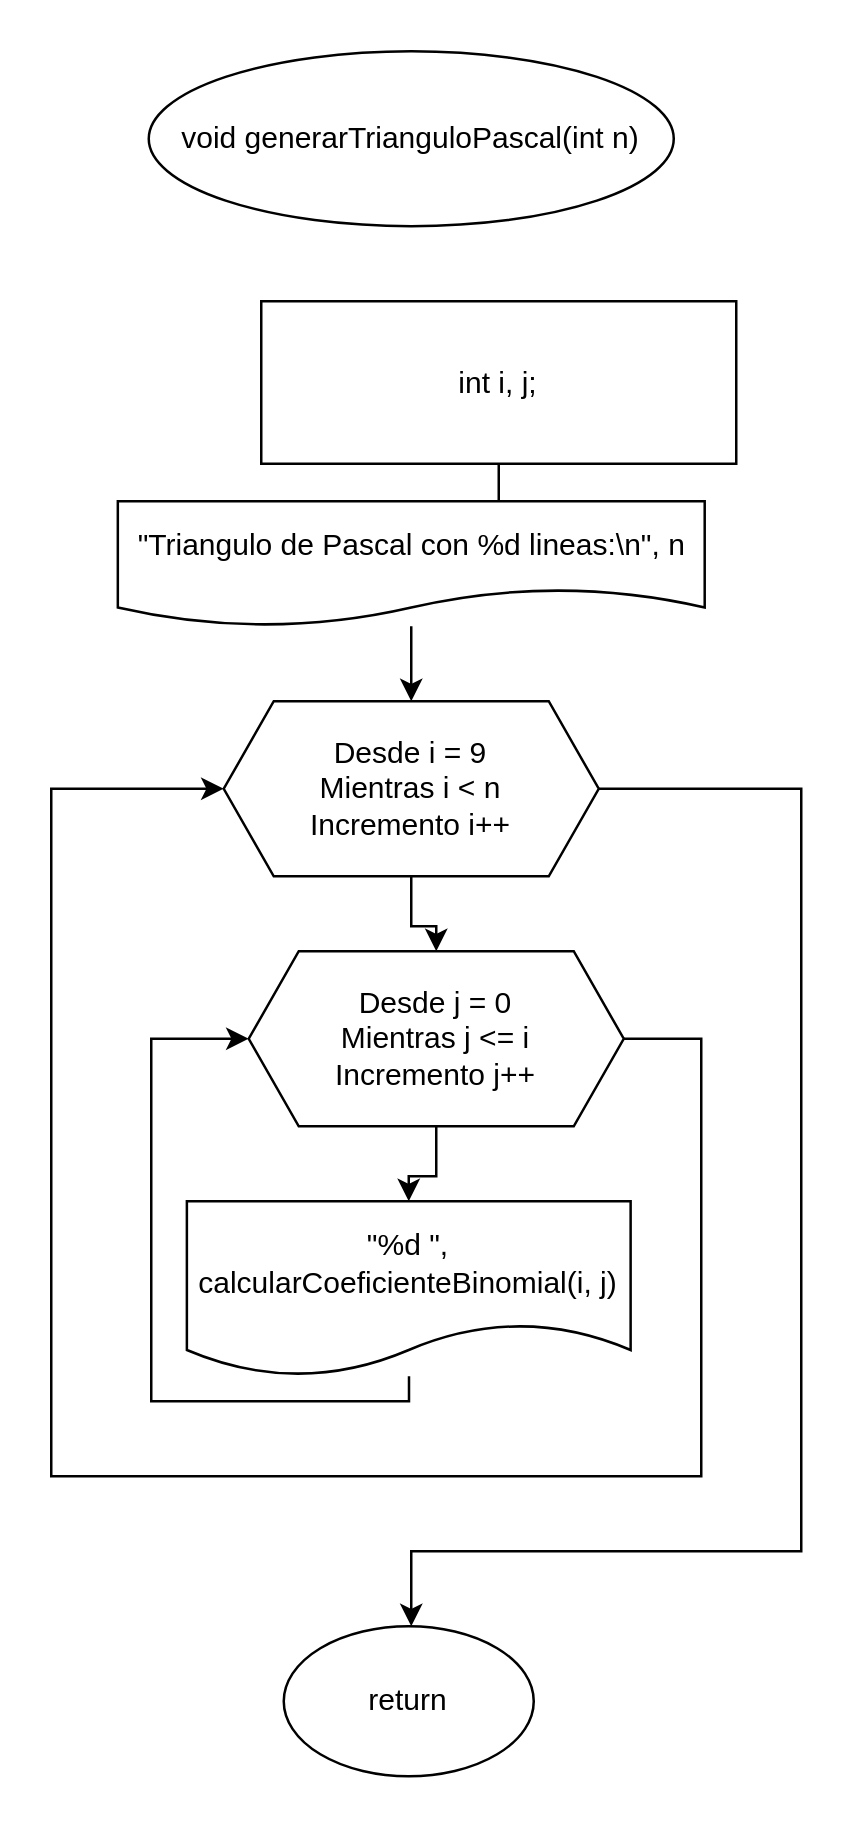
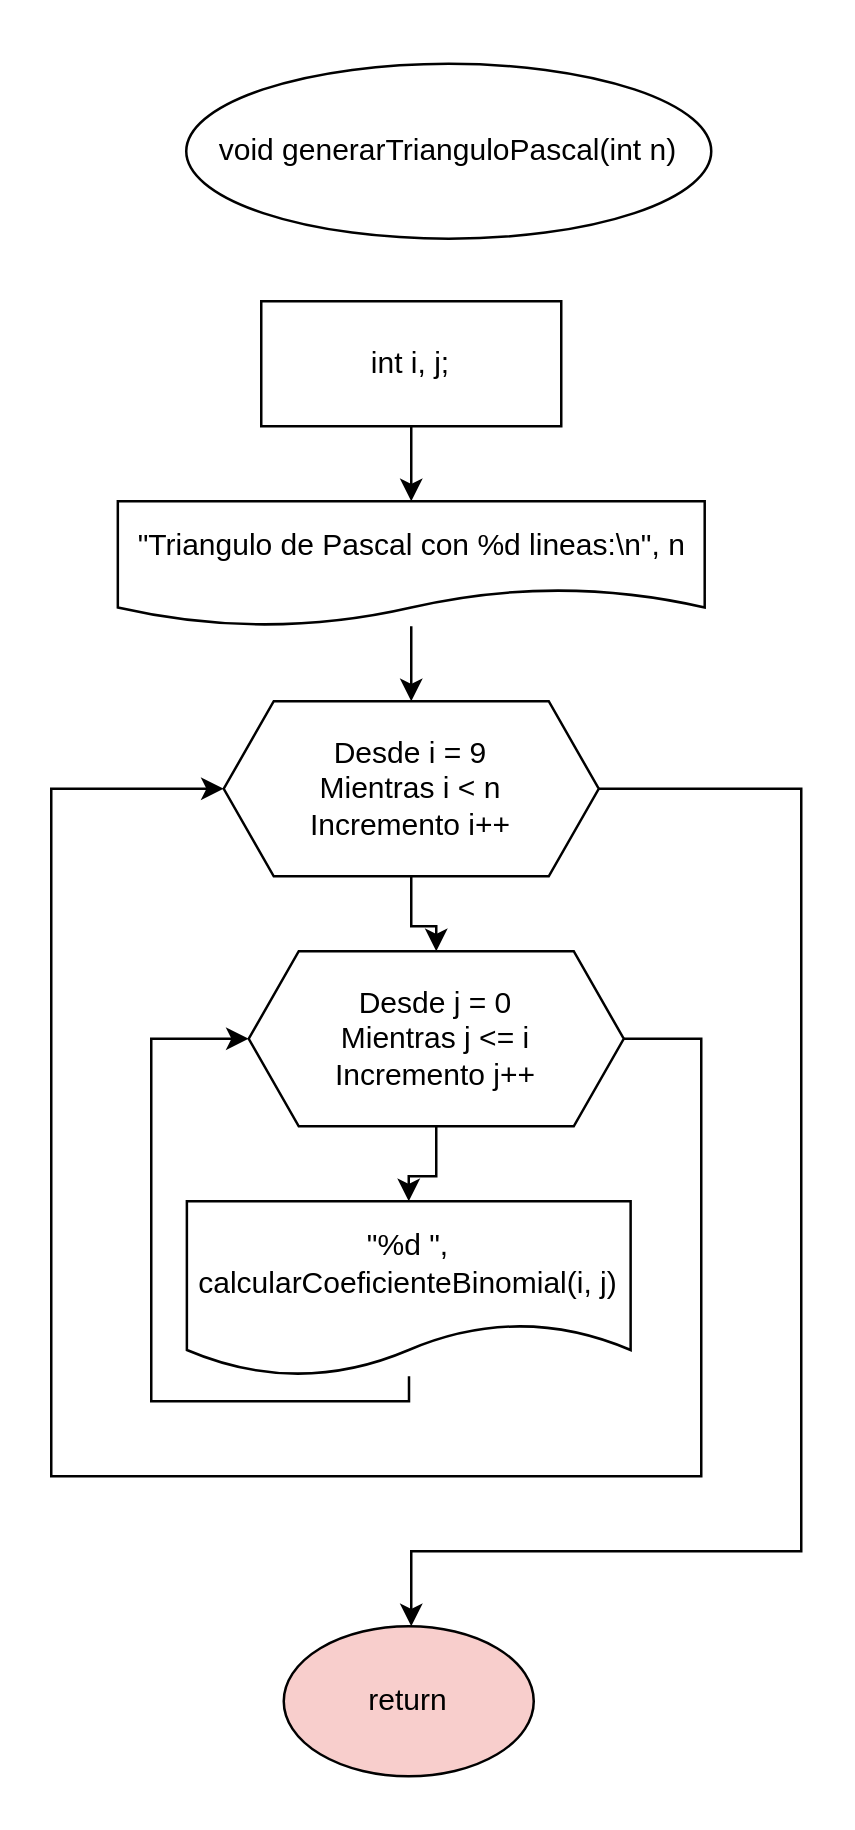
  <mxCell id="0" />
  <mxCell id="1" parent="0" />
- <mxCell id="2" value="void&amp;nbsp;generarTrianguloPascal&lt;span style=&quot;background-color: initial;&quot;&gt;(int n)&lt;/span&gt;" style="ellipse;whiteSpace=wrap;html=1;" vertex="1" parent="1"><mxGeometry x="59" y="20" width="210" height="70" as="geometry" /></mxCell>
+ <mxCell id="2" value="void&amp;nbsp;generarTrianguloPascal&lt;span style=&quot;background-color: initial;&quot;&gt;(int n)&lt;/span&gt;" style="ellipse;whiteSpace=wrap;html=1;" vertex="1" parent="1"><mxGeometry x="74" y="25" width="210" height="70" as="geometry" /></mxCell>
  <mxCell id="3" style="edgeStyle=orthogonalEdgeStyle;rounded=0;orthogonalLoop=1;jettySize=auto;html=1;entryX=0.5;entryY=0;entryDx=0;entryDy=0;" edge="1" parent="1" source="4" target="15"><mxGeometry relative="1" as="geometry" /></mxCell>
- <mxCell id="4" value="int i, j;" style="rounded=0;whiteSpace=wrap;html=1;" vertex="1" parent="1"><mxGeometry x="104" y="120" width="190" height="65" as="geometry" /></mxCell>
+ <mxCell id="4" value="int i, j;" style="rounded=0;whiteSpace=wrap;html=1;" vertex="1" parent="1"><mxGeometry x="104" y="120" width="120" height="50" as="geometry" /></mxCell>
  <mxCell id="5" style="edgeStyle=orthogonalEdgeStyle;rounded=0;orthogonalLoop=1;jettySize=auto;html=1;entryX=0.5;entryY=0;entryDx=0;entryDy=0;exitX=1;exitY=0.5;exitDx=0;exitDy=0;" edge="1" parent="1" source="7"><mxGeometry relative="1" as="geometry"><Array as="points"><mxPoint x="320" y="315" /><mxPoint x="320" y="620" /><mxPoint x="164" y="620" /></Array><mxPoint x="237.143" y="320" as="sourcePoint" /><mxPoint x="164" y="650" as="targetPoint" /></mxGeometry></mxCell>
  <mxCell id="6" style="edgeStyle=orthogonalEdgeStyle;rounded=0;orthogonalLoop=1;jettySize=auto;html=1;entryX=0.5;entryY=0;entryDx=0;entryDy=0;" edge="1" parent="1" source="7" target="11"><mxGeometry relative="1" as="geometry" /></mxCell>
  <mxCell id="7" value="Desde i = 9&lt;br&gt;Mientras i &amp;lt; n&lt;br&gt;Incremento i++" style="shape=hexagon;perimeter=hexagonPerimeter2;whiteSpace=wrap;html=1;fixedSize=1;" vertex="1" parent="1"><mxGeometry x="89" y="280" width="150" height="70" as="geometry" /></mxCell>
- <mxCell id="8" value="return" style="ellipse;whiteSpace=wrap;html=1;" vertex="1" parent="1"><mxGeometry x="113" y="650" width="100" height="60" as="geometry" /></mxCell>
+ <mxCell id="8" value="return" style="ellipse;whiteSpace=wrap;html=1;fillColor=#f8cecc;" vertex="1" parent="1"><mxGeometry x="113" y="650" width="100" height="60" as="geometry" /></mxCell>
  <mxCell id="9" style="edgeStyle=orthogonalEdgeStyle;rounded=0;orthogonalLoop=1;jettySize=auto;html=1;entryX=0.5;entryY=0;entryDx=0;entryDy=0;" edge="1" parent="1" source="11" target="13"><mxGeometry relative="1" as="geometry" /></mxCell>
  <mxCell id="10" style="edgeStyle=orthogonalEdgeStyle;rounded=0;orthogonalLoop=1;jettySize=auto;html=1;entryX=0;entryY=0.5;entryDx=0;entryDy=0;" edge="1" parent="1" source="11" target="7"><mxGeometry relative="1" as="geometry"><Array as="points"><mxPoint x="280" y="415" /><mxPoint x="280" y="590" /><mxPoint x="20" y="590" /><mxPoint x="20" y="315" /></Array></mxGeometry></mxCell>
  <mxCell id="11" value="Desde j = 0&lt;br&gt;Mientras j &amp;lt;= i&lt;br&gt;Incremento j++" style="shape=hexagon;perimeter=hexagonPerimeter2;whiteSpace=wrap;html=1;fixedSize=1;" vertex="1" parent="1"><mxGeometry x="99" y="380" width="150" height="70" as="geometry" /></mxCell>
  <mxCell id="12" style="edgeStyle=orthogonalEdgeStyle;rounded=0;orthogonalLoop=1;jettySize=auto;html=1;entryX=0;entryY=0.5;entryDx=0;entryDy=0;" edge="1" parent="1" source="13" target="11"><mxGeometry relative="1" as="geometry"><Array as="points"><mxPoint x="163" y="560" /><mxPoint x="60" y="560" /><mxPoint x="60" y="415" /></Array></mxGeometry></mxCell>
  <mxCell id="13" value="&quot;%d &quot;, calcularCoeficienteBinomial(i, j)" style="shape=document;whiteSpace=wrap;html=1;boundedLbl=1;" vertex="1" parent="1"><mxGeometry x="74.25" y="480" width="177.5" height="70" as="geometry" /></mxCell>
  <mxCell id="14" style="edgeStyle=orthogonalEdgeStyle;rounded=0;orthogonalLoop=1;jettySize=auto;html=1;entryX=0.5;entryY=0;entryDx=0;entryDy=0;" edge="1" parent="1" source="15" target="7"><mxGeometry relative="1" as="geometry" /></mxCell>
  <mxCell id="15" value="&quot;Triangulo de Pascal con %d lineas:\n&quot;, n" style="shape=document;whiteSpace=wrap;html=1;boundedLbl=1;" vertex="1" parent="1"><mxGeometry x="46.63" y="200" width="234.75" height="50" as="geometry" /></mxCell>
